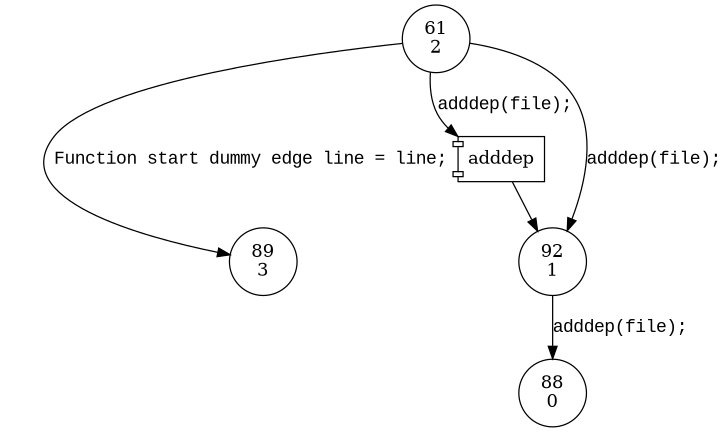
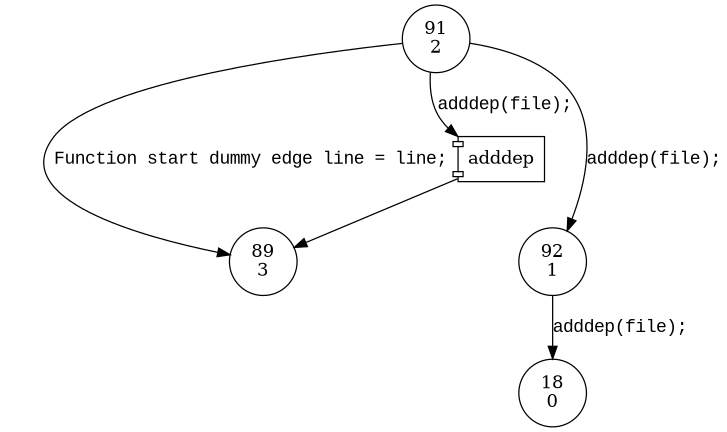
  digraph {
    node [shape=circle]
    edge [fontname="Courier New"]
    n1 [label="89\n3"]
-   n2 [label="61\n2"]
+   n2 [label="91\n2"]
    n3 [label="92\n1"]
    n4 [label=adddep shape=component]
-   n5 [label="88\n0"]
+   n5 [label="18\n0"]
    n2 -> n1 [label="Function start dummy edge line = line;"]
    n2 -> n3 [label="adddep(file);"]
    n2 -> n4 [label="adddep(file);"]
    n3 -> n5 [label="adddep(file);"]
-   n4 -> n3
+   n4 -> n1
  }
